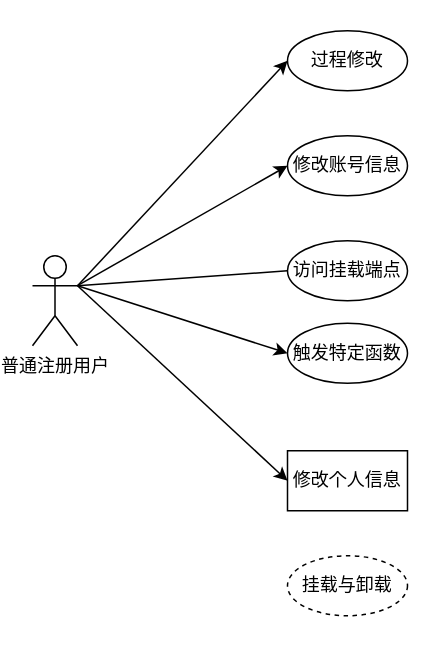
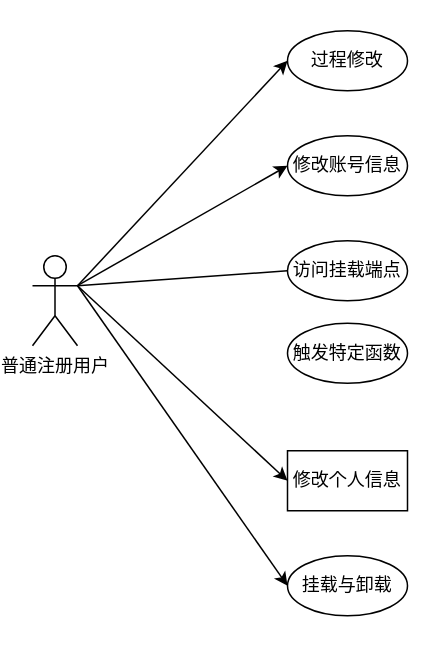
  <mxCell id="0" />
  <mxCell id="1" parent="0" />
  <mxCell id="2" style="rounded=0;orthogonalLoop=1;jettySize=auto;html=1;exitX=1;exitY=0.333;exitDx=0;exitDy=0;exitPerimeter=0;entryX=0;entryY=0.5;entryDx=0;entryDy=0;" parent="1" source="8" target="9" edge="1"><mxGeometry relative="1" as="geometry" /></mxCell>
  <mxCell id="3" style="edgeStyle=none;rounded=0;orthogonalLoop=1;jettySize=auto;html=1;exitX=1;exitY=0.333;exitDx=0;exitDy=0;exitPerimeter=0;entryX=0;entryY=0.5;entryDx=0;entryDy=0;endArrow=none;" parent="1" source="8" target="10" edge="1"><mxGeometry relative="1" as="geometry" /></mxCell>
- <mxCell id="4" style="edgeStyle=none;rounded=0;orthogonalLoop=1;jettySize=auto;html=1;exitX=1;exitY=0.333;exitDx=0;exitDy=0;exitPerimeter=0;entryX=0;entryY=0.5;entryDx=0;entryDy=0;" parent="1" source="8" target="11" edge="1"><mxGeometry relative="1" as="geometry" /></mxCell>
  <mxCell id="5" style="edgeStyle=none;rounded=0;orthogonalLoop=1;jettySize=auto;html=1;exitX=1;exitY=0.333;exitDx=0;exitDy=0;exitPerimeter=0;entryX=0;entryY=0.5;entryDx=0;entryDy=0;" parent="1" source="8" target="12" edge="1"><mxGeometry relative="1" as="geometry" /></mxCell>
  <mxCell id="6" style="rounded=0;orthogonalLoop=1;jettySize=auto;html=1;exitX=1;exitY=0.333;exitDx=0;exitDy=0;exitPerimeter=0;entryX=0;entryY=0.5;entryDx=0;entryDy=0;" parent="1" source="8" target="13" edge="1"><mxGeometry relative="1" as="geometry" /></mxCell>
+ <mxCell id="7" style="edgeStyle=none;rounded=0;orthogonalLoop=1;jettySize=auto;html=1;exitX=1;exitY=0.333;exitDx=0;exitDy=0;exitPerimeter=0;entryX=0;entryY=0.5;entryDx=0;entryDy=0;" parent="1" source="8" target="14" edge="1"><mxGeometry relative="1" as="geometry" /></mxCell>
  <mxCell id="8" value="普通注册用户" style="shape=umlActor;verticalLabelPosition=bottom;verticalAlign=top;html=1;outlineConnect=0;" parent="1" vertex="1"><mxGeometry x="20" y="170" width="30" height="60" as="geometry" /></mxCell>
  <mxCell id="9" value="修改账号信息" style="ellipse;whiteSpace=wrap;html=1;" parent="1" vertex="1"><mxGeometry x="190" y="90" width="80" height="40" as="geometry" /></mxCell>
  <mxCell id="10" value="访问挂载端点" style="ellipse;whiteSpace=wrap;html=1;" parent="1" vertex="1"><mxGeometry x="190" y="160" width="80" height="40" as="geometry" /></mxCell>
  <mxCell id="11" value="触发特定函数" style="ellipse;whiteSpace=wrap;html=1;" parent="1" vertex="1"><mxGeometry x="190" y="215" width="80" height="40" as="geometry" /></mxCell>
  <mxCell id="12" value="修改个人信息" style="whiteSpace=wrap;html=1;rounded=0;" parent="1" vertex="1"><mxGeometry x="190" y="300" width="80" height="40" as="geometry" /></mxCell>
  <mxCell id="13" value="过程修改" style="ellipse;whiteSpace=wrap;html=1;" parent="1" vertex="1"><mxGeometry x="190" y="20" width="80" height="40" as="geometry" /></mxCell>
- <mxCell id="14" value="挂载与卸载" style="ellipse;whiteSpace=wrap;html=1;dashed=1;" parent="1" vertex="1"><mxGeometry x="190" y="370" width="80" height="40" as="geometry" /></mxCell>
+ <mxCell id="14" value="挂载与卸载" style="ellipse;whiteSpace=wrap;html=1;" parent="1" vertex="1"><mxGeometry x="190" y="370" width="80" height="40" as="geometry" /></mxCell>
